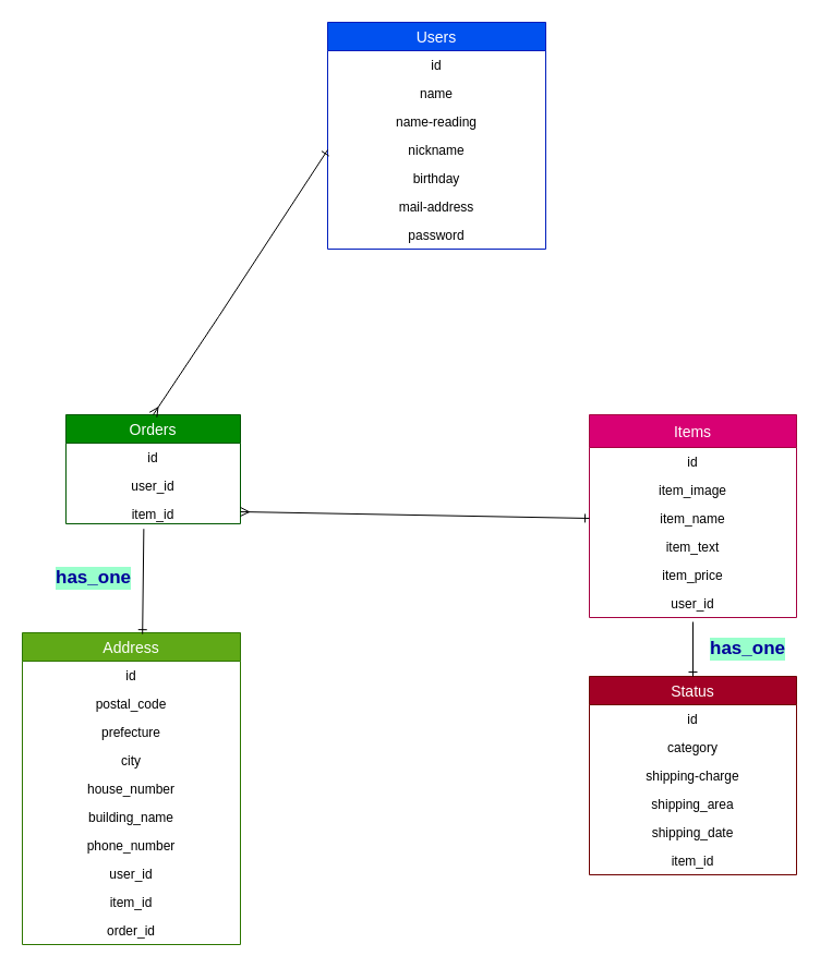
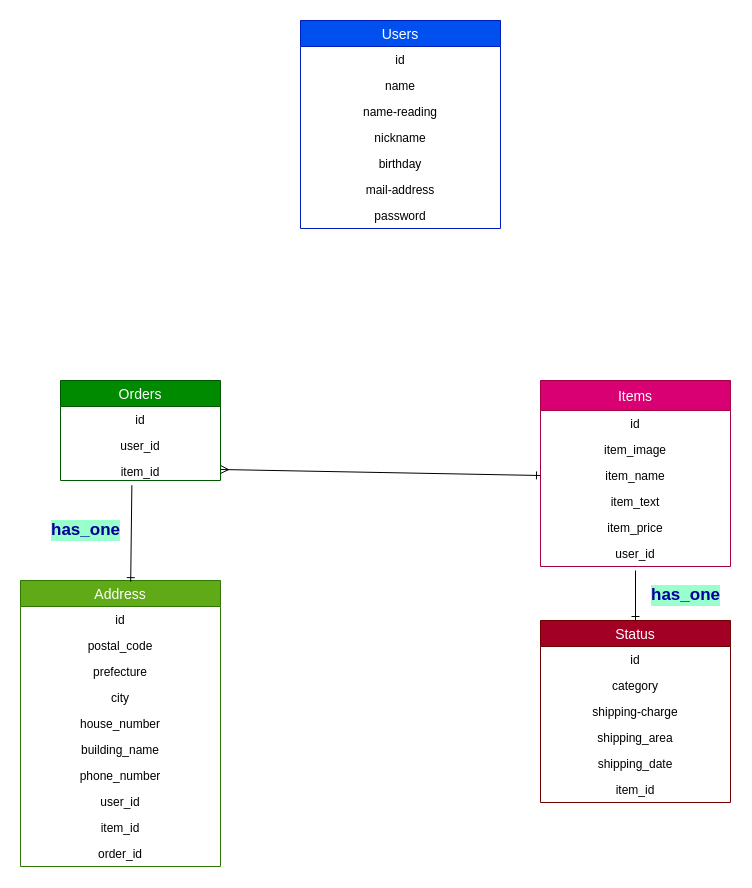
  <mxCell id="0" />
  <mxCell id="1" parent="0" />
  <mxCell id="2" value="Orders" style="swimlane;fontStyle=0;childLayout=stackLayout;horizontal=1;startSize=26;horizontalStack=0;resizeParent=1;resizeParentMax=0;resizeLast=0;collapsible=1;marginBottom=0;align=center;fontSize=14;fillColor=#008a00;strokeColor=#005700;fontColor=#ffffff;" vertex="1" parent="1"><mxGeometry x="60" y="380" width="160" height="100" as="geometry" /></mxCell>
  <mxCell id="3" value="id" style="text;strokeColor=none;fillColor=none;spacingLeft=4;spacingRight=4;overflow=hidden;rotatable=0;points=[[0,0.5],[1,0.5]];portConstraint=eastwest;fontSize=12;align=center;" vertex="1" parent="2"><mxGeometry y="26" width="160" height="26" as="geometry" /></mxCell>
  <mxCell id="4" value="user_id" style="text;strokeColor=none;fillColor=none;spacingLeft=4;spacingRight=4;overflow=hidden;rotatable=0;points=[[0,0.5],[1,0.5]];portConstraint=eastwest;fontSize=12;align=center;" vertex="1" parent="2"><mxGeometry y="52" width="160" height="26" as="geometry" /></mxCell>
  <mxCell id="5" value="item_id" style="text;strokeColor=none;fillColor=none;spacingLeft=4;spacingRight=4;overflow=hidden;rotatable=0;points=[[0,0.5],[1,0.5]];portConstraint=eastwest;fontSize=12;align=center;" vertex="1" parent="2"><mxGeometry y="78" width="160" height="22" as="geometry" /></mxCell>
  <mxCell id="6" value="Status" style="swimlane;fontStyle=0;childLayout=stackLayout;horizontal=1;startSize=26;horizontalStack=0;resizeParent=1;resizeParentMax=0;resizeLast=0;collapsible=1;marginBottom=0;align=center;fontSize=14;fillColor=#a20025;strokeColor=#6F0000;fontColor=#ffffff;" vertex="1" parent="1"><mxGeometry x="540" y="620" width="190" height="182" as="geometry" /></mxCell>
  <mxCell id="7" value="id" style="text;strokeColor=none;fillColor=none;spacingLeft=4;spacingRight=4;overflow=hidden;rotatable=0;points=[[0,0.5],[1,0.5]];portConstraint=eastwest;fontSize=12;align=center;" vertex="1" parent="6"><mxGeometry y="26" width="190" height="26" as="geometry" /></mxCell>
  <mxCell id="8" value="category" style="text;strokeColor=none;fillColor=none;spacingLeft=4;spacingRight=4;overflow=hidden;rotatable=0;points=[[0,0.5],[1,0.5]];portConstraint=eastwest;fontSize=12;align=center;" vertex="1" parent="6"><mxGeometry y="52" width="190" height="26" as="geometry" /></mxCell>
  <mxCell id="9" value="shipping-charge" style="text;strokeColor=none;fillColor=none;spacingLeft=4;spacingRight=4;overflow=hidden;rotatable=0;points=[[0,0.5],[1,0.5]];portConstraint=eastwest;fontSize=12;align=center;" vertex="1" parent="6"><mxGeometry y="78" width="190" height="26" as="geometry" /></mxCell>
  <mxCell id="10" value="shipping_area" style="text;strokeColor=none;fillColor=none;spacingLeft=4;spacingRight=4;overflow=hidden;rotatable=0;points=[[0,0.5],[1,0.5]];portConstraint=eastwest;fontSize=12;align=center;" vertex="1" parent="6"><mxGeometry y="104" width="190" height="26" as="geometry" /></mxCell>
  <mxCell id="11" value="shipping_date" style="text;strokeColor=none;fillColor=none;spacingLeft=4;spacingRight=4;overflow=hidden;rotatable=0;points=[[0,0.5],[1,0.5]];portConstraint=eastwest;fontSize=12;align=center;" vertex="1" parent="6"><mxGeometry y="130" width="190" height="26" as="geometry" /></mxCell>
  <mxCell id="12" value="item_id" style="text;strokeColor=none;fillColor=none;spacingLeft=4;spacingRight=4;overflow=hidden;rotatable=0;points=[[0,0.5],[1,0.5]];portConstraint=eastwest;fontSize=12;align=center;" vertex="1" parent="6"><mxGeometry y="156" width="190" height="26" as="geometry" /></mxCell>
  <mxCell id="13" value="Items" style="swimlane;fontStyle=0;childLayout=stackLayout;horizontal=1;startSize=30;horizontalStack=0;resizeParent=1;resizeParentMax=0;resizeLast=0;collapsible=1;marginBottom=0;align=center;fontSize=14;fillColor=#d80073;strokeColor=#A50040;fontColor=#ffffff;" vertex="1" parent="1"><mxGeometry x="540" y="380" width="190" height="186" as="geometry" /></mxCell>
  <mxCell id="14" value="id" style="text;strokeColor=none;fillColor=none;spacingLeft=4;spacingRight=4;overflow=hidden;rotatable=0;points=[[0,0.5],[1,0.5]];portConstraint=eastwest;fontSize=12;align=center;" vertex="1" parent="13"><mxGeometry y="30" width="190" height="26" as="geometry" /></mxCell>
  <mxCell id="15" value="item_image" style="text;strokeColor=none;fillColor=none;spacingLeft=4;spacingRight=4;overflow=hidden;rotatable=0;points=[[0,0.5],[1,0.5]];portConstraint=eastwest;fontSize=12;align=center;" vertex="1" parent="13"><mxGeometry y="56" width="190" height="26" as="geometry" /></mxCell>
  <mxCell id="16" value="item_name" style="text;strokeColor=none;fillColor=none;spacingLeft=4;spacingRight=4;overflow=hidden;rotatable=0;points=[[0,0.5],[1,0.5]];portConstraint=eastwest;fontSize=12;align=center;" vertex="1" parent="13"><mxGeometry y="82" width="190" height="26" as="geometry" /></mxCell>
  <mxCell id="17" value="item_text" style="text;strokeColor=none;fillColor=none;spacingLeft=4;spacingRight=4;overflow=hidden;rotatable=0;points=[[0,0.5],[1,0.5]];portConstraint=eastwest;fontSize=12;align=center;" vertex="1" parent="13"><mxGeometry y="108" width="190" height="26" as="geometry" /></mxCell>
  <mxCell id="18" value="item_price" style="text;strokeColor=none;fillColor=none;spacingLeft=4;spacingRight=4;overflow=hidden;rotatable=0;points=[[0,0.5],[1,0.5]];portConstraint=eastwest;fontSize=12;align=center;" vertex="1" parent="13"><mxGeometry y="134" width="190" height="26" as="geometry" /></mxCell>
  <mxCell id="19" value="user_id" style="text;strokeColor=none;fillColor=none;spacingLeft=4;spacingRight=4;overflow=hidden;rotatable=0;points=[[0,0.5],[1,0.5]];portConstraint=eastwest;fontSize=12;align=center;" vertex="1" parent="13"><mxGeometry y="160" width="190" height="26" as="geometry" /></mxCell>
  <mxCell id="20" value="Users" style="swimlane;fontStyle=0;childLayout=stackLayout;horizontal=1;startSize=26;horizontalStack=0;resizeParent=1;resizeParentMax=0;resizeLast=0;collapsible=1;marginBottom=0;align=center;fontSize=14;fillColor=#0050ef;strokeColor=#001DBC;fontColor=#ffffff;" vertex="1" parent="1"><mxGeometry x="300" width="200" height="208" as="geometry" y="20" /></mxCell>
  <mxCell id="21" value="id" style="text;strokeColor=none;fillColor=none;spacingLeft=4;spacingRight=4;overflow=hidden;rotatable=0;points=[[0,0.5],[1,0.5]];portConstraint=eastwest;fontSize=12;align=center;" vertex="1" parent="20"><mxGeometry y="26" width="200" height="26" as="geometry" /></mxCell>
  <mxCell id="22" value="name" style="text;strokeColor=none;fillColor=none;spacingLeft=4;spacingRight=4;overflow=hidden;rotatable=0;points=[[0,0.5],[1,0.5]];portConstraint=eastwest;fontSize=12;align=center;" vertex="1" parent="20"><mxGeometry y="52" width="200" height="26" as="geometry" /></mxCell>
  <mxCell id="23" value="name-reading" style="text;strokeColor=none;fillColor=none;spacingLeft=4;spacingRight=4;overflow=hidden;rotatable=0;points=[[0,0.5],[1,0.5]];portConstraint=eastwest;fontSize=12;align=center;" vertex="1" parent="20"><mxGeometry y="78" width="200" height="26" as="geometry" /></mxCell>
  <mxCell id="24" value="nickname" style="text;strokeColor=none;fillColor=none;spacingLeft=4;spacingRight=4;overflow=hidden;rotatable=0;points=[[0,0.5],[1,0.5]];portConstraint=eastwest;fontSize=12;align=center;" vertex="1" parent="20"><mxGeometry y="104" width="200" height="26" as="geometry" /></mxCell>
  <mxCell id="25" value="birthday" style="text;strokeColor=none;fillColor=none;spacingLeft=4;spacingRight=4;overflow=hidden;rotatable=0;points=[[0,0.5],[1,0.5]];portConstraint=eastwest;fontSize=12;align=center;" vertex="1" parent="20"><mxGeometry y="130" width="200" height="26" as="geometry" /></mxCell>
  <mxCell id="26" value="mail-address" style="text;strokeColor=none;fillColor=none;spacingLeft=4;spacingRight=4;overflow=hidden;rotatable=0;points=[[0,0.5],[1,0.5]];portConstraint=eastwest;fontSize=12;align=center;" vertex="1" parent="20"><mxGeometry y="156" width="200" height="26" as="geometry" /></mxCell>
  <mxCell id="27" value="password" style="text;strokeColor=none;fillColor=none;spacingLeft=4;spacingRight=4;overflow=hidden;rotatable=0;points=[[0,0.5],[1,0.5]];portConstraint=eastwest;fontSize=12;align=center;" vertex="1" parent="20"><mxGeometry y="182" width="200" height="26" as="geometry" /></mxCell>
  <mxCell id="28" value="Address" style="swimlane;fontStyle=0;childLayout=stackLayout;horizontal=1;startSize=26;horizontalStack=0;resizeParent=1;resizeParentMax=0;resizeLast=0;collapsible=1;marginBottom=0;align=center;fontSize=14;fillColor=#60a917;strokeColor=#2D7600;fontColor=#ffffff;" vertex="1" parent="1"><mxGeometry x="20" y="580" width="200" height="286" as="geometry" /></mxCell>
  <mxCell id="29" value="id" style="text;strokeColor=none;fillColor=none;spacingLeft=4;spacingRight=4;overflow=hidden;rotatable=0;points=[[0,0.5],[1,0.5]];portConstraint=eastwest;fontSize=12;align=center;" vertex="1" parent="28"><mxGeometry y="26" width="200" height="26" as="geometry" /></mxCell>
  <mxCell id="30" value="postal_code" style="text;strokeColor=none;fillColor=none;spacingLeft=4;spacingRight=4;overflow=hidden;rotatable=0;points=[[0,0.5],[1,0.5]];portConstraint=eastwest;fontSize=12;align=center;" vertex="1" parent="28"><mxGeometry y="52" width="200" height="26" as="geometry" /></mxCell>
  <mxCell id="31" value="prefecture" style="text;strokeColor=none;fillColor=none;spacingLeft=4;spacingRight=4;overflow=hidden;rotatable=0;points=[[0,0.5],[1,0.5]];portConstraint=eastwest;fontSize=12;align=center;" vertex="1" parent="28"><mxGeometry y="78" width="200" height="26" as="geometry" /></mxCell>
  <mxCell id="32" value="city" style="text;strokeColor=none;fillColor=none;spacingLeft=4;spacingRight=4;overflow=hidden;rotatable=0;points=[[0,0.5],[1,0.5]];portConstraint=eastwest;fontSize=12;align=center;" vertex="1" parent="28"><mxGeometry y="104" width="200" height="26" as="geometry" /></mxCell>
  <mxCell id="33" value="house_number" style="text;strokeColor=none;fillColor=none;spacingLeft=4;spacingRight=4;overflow=hidden;rotatable=0;points=[[0,0.5],[1,0.5]];portConstraint=eastwest;fontSize=12;align=center;" vertex="1" parent="28"><mxGeometry y="130" width="200" height="26" as="geometry" /></mxCell>
  <mxCell id="34" value="building_name" style="text;strokeColor=none;fillColor=none;spacingLeft=4;spacingRight=4;overflow=hidden;rotatable=0;points=[[0,0.5],[1,0.5]];portConstraint=eastwest;fontSize=12;align=center;" vertex="1" parent="28"><mxGeometry y="156" width="200" height="26" as="geometry" /></mxCell>
  <mxCell id="35" value="phone_number" style="text;strokeColor=none;fillColor=none;spacingLeft=4;spacingRight=4;overflow=hidden;rotatable=0;points=[[0,0.5],[1,0.5]];portConstraint=eastwest;fontSize=12;align=center;" vertex="1" parent="28"><mxGeometry y="182" width="200" height="26" as="geometry" /></mxCell>
  <mxCell id="36" value="user_id" style="text;strokeColor=none;fillColor=none;spacingLeft=4;spacingRight=4;overflow=hidden;rotatable=0;points=[[0,0.5],[1,0.5]];portConstraint=eastwest;fontSize=12;align=center;" vertex="1" parent="28"><mxGeometry y="208" width="200" height="26" as="geometry" /></mxCell>
  <mxCell id="37" value="item_id" style="text;strokeColor=none;fillColor=none;spacingLeft=4;spacingRight=4;overflow=hidden;rotatable=0;points=[[0,0.5],[1,0.5]];portConstraint=eastwest;fontSize=12;align=center;" vertex="1" parent="28"><mxGeometry y="234" width="200" height="26" as="geometry" /></mxCell>
  <mxCell id="38" value="order_id" style="text;strokeColor=none;fillColor=none;spacingLeft=4;spacingRight=4;overflow=hidden;rotatable=0;points=[[0,0.5],[1,0.5]];portConstraint=eastwest;fontSize=12;align=center;" vertex="1" parent="28"><mxGeometry y="260" width="200" height="26" as="geometry" /></mxCell>
- <mxCell id="39" style="edgeStyle=none;rounded=0;orthogonalLoop=1;jettySize=auto;html=1;exitX=0;exitY=0.5;exitDx=0;exitDy=0;entryX=0.5;entryY=0;entryDx=0;entryDy=0;endArrow=ERmany;endFill=0;startArrow=ERone;startFill=0;" edge="1" parent="1" source="24" target="2"><mxGeometry relative="1" as="geometry"><Array as="points"><mxPoint x="200" y="290" /></Array></mxGeometry></mxCell>
  <mxCell id="40" style="edgeStyle=none;rounded=0;orthogonalLoop=1;jettySize=auto;html=1;exitX=0;exitY=0.5;exitDx=0;exitDy=0;entryX=1;entryY=0.5;entryDx=0;entryDy=0;endArrow=ERmany;endFill=0;comic=0;startArrow=ERone;startFill=0;" edge="1" parent="1" source="16" target="5"><mxGeometry relative="1" as="geometry" /></mxCell>
  <mxCell id="41" style="edgeStyle=none;rounded=0;orthogonalLoop=1;jettySize=auto;html=1;entryX=0.5;entryY=0;entryDx=0;entryDy=0;endArrow=ERone;endFill=0;" edge="1" parent="1" target="6"><mxGeometry relative="1" as="geometry"><mxPoint x="635" y="570" as="sourcePoint" /></mxGeometry></mxCell>
  <mxCell id="42" style="edgeStyle=none;rounded=0;comic=0;orthogonalLoop=1;jettySize=auto;html=1;exitX=1;exitY=0.75;exitDx=0;exitDy=0;startArrow=ERone;startFill=0;endArrow=ERone;endFill=0;" edge="1" parent="1"><mxGeometry relative="1" as="geometry"><mxPoint x="410" y="588.5" as="sourcePoint" /><mxPoint x="410" y="588.5" as="targetPoint" /></mxGeometry></mxCell>
  <mxCell id="43" style="edgeStyle=none;rounded=0;comic=0;orthogonalLoop=1;jettySize=auto;html=1;exitX=0.446;exitY=1.214;exitDx=0;exitDy=0;entryX=0.551;entryY=0.004;entryDx=0;entryDy=0;entryPerimeter=0;startArrow=none;startFill=0;endArrow=ERone;endFill=0;fontColor=#000099;exitPerimeter=0;" edge="1" parent="1" source="5" target="28"><mxGeometry relative="1" as="geometry" /></mxCell>
  <mxCell id="44" value="has_one" style="text;strokeColor=none;fillColor=none;html=1;fontSize=17;fontStyle=1;verticalAlign=middle;align=center;labelBackgroundColor=#99FFCC;fontColor=#000099;" vertex="1" parent="1"><mxGeometry x="50" y="520" width="70" height="20" as="geometry" /></mxCell>
  <mxCell id="45" value="has_one" style="text;strokeColor=none;fillColor=none;html=1;fontSize=17;fontStyle=1;verticalAlign=middle;align=center;labelBackgroundColor=#99FFCC;fontColor=#000099;" vertex="1" parent="1"><mxGeometry x="650" y="584.5" width="70" height="20" as="geometry" /></mxCell>
